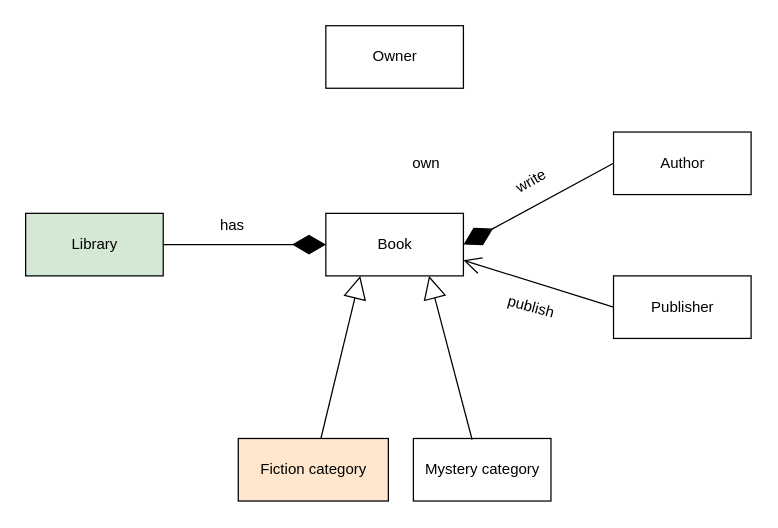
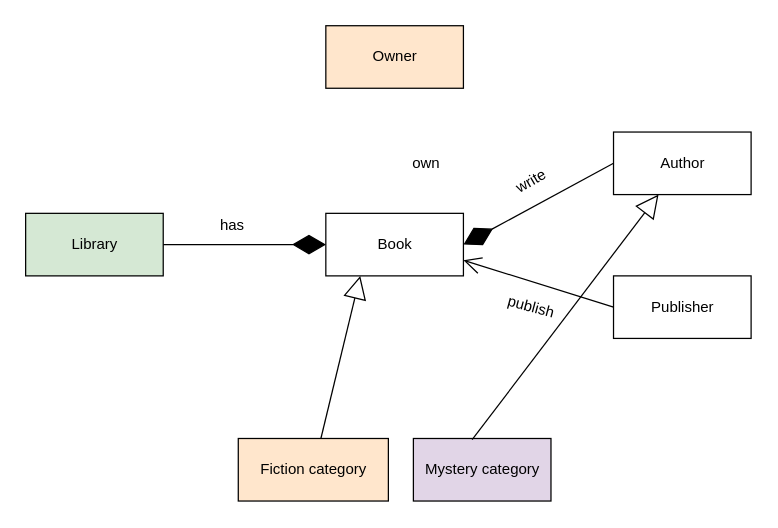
  <mxCell id="0" />
  <mxCell id="1" parent="0" />
  <mxCell id="2" value="Book" style="html=1;" vertex="1" parent="1"><mxGeometry x="260" y="170" width="110" height="50" as="geometry" /></mxCell>
  <mxCell id="3" value="Author" style="html=1;" vertex="1" parent="1"><mxGeometry x="490" y="105" width="110" height="50" as="geometry" /></mxCell>
- <mxCell id="4" value="Owner" style="html=1;" vertex="1" parent="1"><mxGeometry x="260" y="20" width="110" height="50" as="geometry" /></mxCell>
+ <mxCell id="4" value="Owner" style="html=1;fillColor=#ffe6cc;" vertex="1" parent="1"><mxGeometry x="260" y="20" width="110" height="50" as="geometry" /></mxCell>
  <mxCell id="5" value="Publisher" style="html=1;" vertex="1" parent="1"><mxGeometry x="490" y="220" width="110" height="50" as="geometry" /></mxCell>
  <mxCell id="6" value="Library" style="html=1;fillColor=#d5e8d4;" vertex="1" parent="1"><mxGeometry x="20" y="170" width="110" height="50" as="geometry" /></mxCell>
  <mxCell id="7" value="Fiction category" style="html=1;fillColor=#ffe6cc;" vertex="1" parent="1"><mxGeometry x="190" y="350" width="120" height="50" as="geometry" /></mxCell>
- <mxCell id="8" value="Mystery category" style="html=1;" vertex="1" parent="1"><mxGeometry x="330" y="350" width="110" height="50" as="geometry" /></mxCell>
+ <mxCell id="8" value="Mystery category" style="html=1;fillColor=#e1d5e7;" vertex="1" parent="1"><mxGeometry x="330" y="350" width="110" height="50" as="geometry" /></mxCell>
  <mxCell id="9" value="" style="endArrow=block;endSize=16;endFill=0;html=1;entryX=0.25;entryY=1;entryDx=0;entryDy=0;" edge="1" parent="1" source="7" target="2"><mxGeometry width="160" relative="1" as="geometry"><mxPoint x="340" y="260" as="sourcePoint" /><mxPoint x="500" y="260" as="targetPoint" /></mxGeometry></mxCell>
- <mxCell id="10" value="" style="endArrow=block;endSize=16;endFill=0;html=1;entryX=0.75;entryY=1;entryDx=0;entryDy=0;exitX=0.427;exitY=0.02;exitDx=0;exitDy=0;exitPerimeter=0;" edge="1" parent="1" source="8" target="2"><mxGeometry width="160" relative="1" as="geometry"><mxPoint x="300" y="330" as="sourcePoint" /><mxPoint x="460" y="330" as="targetPoint" /></mxGeometry></mxCell>
+ <mxCell id="10" value="" style="endArrow=block;endSize=16;endFill=0;html=1;exitX=0.427;exitY=0.02;exitDx=0;exitDy=0;exitPerimeter=0;" edge="1" parent="1" source="8" target="3"><mxGeometry width="160" relative="1" as="geometry"><mxPoint x="300" y="330" as="sourcePoint" /><mxPoint x="460" y="330" as="targetPoint" /></mxGeometry></mxCell>
  <mxCell id="11" value="" style="endArrow=diamondThin;endFill=1;endSize=24;html=1;entryX=1;entryY=0.5;entryDx=0;entryDy=0;exitX=0;exitY=0.5;exitDx=0;exitDy=0;" edge="1" parent="1" source="3" target="2"><mxGeometry width="160" relative="1" as="geometry"><mxPoint x="490" y="290" as="sourcePoint" /><mxPoint x="650" y="290" as="targetPoint" /></mxGeometry></mxCell>
  <mxCell id="12" value="" style="endArrow=open;endFill=0;endSize=12;html=1;entryX=1;entryY=0.75;entryDx=0;entryDy=0;startArrow=none;startFill=0;exitX=0;exitY=0.5;exitDx=0;exitDy=0;" edge="1" parent="1" source="5" target="2"><mxGeometry width="160" relative="1" as="geometry"><mxPoint x="690" y="200" as="sourcePoint" /><mxPoint x="600" y="290" as="targetPoint" /><Array as="points" /></mxGeometry></mxCell>
  <mxCell id="13" value="" style="endArrow=diamondThin;endFill=1;endSize=24;html=1;exitX=1;exitY=0.5;exitDx=0;exitDy=0;entryX=0;entryY=0.5;entryDx=0;entryDy=0;" edge="1" parent="1" source="6" target="2"><mxGeometry width="160" relative="1" as="geometry"><mxPoint x="100" y="100" as="sourcePoint" /><mxPoint x="260" y="100" as="targetPoint" /></mxGeometry></mxCell>
  <mxCell id="14" value="own" style="text;html=1;align=center;verticalAlign=middle;resizable=0;points=[];autosize=1;" vertex="1" parent="1"><mxGeometry x="320" y="120" width="40" height="20" as="geometry" /></mxCell>
  <mxCell id="15" value="has" style="text;html=1;align=center;verticalAlign=middle;resizable=0;points=[];autosize=1;" vertex="1" parent="1"><mxGeometry x="170" y="170" width="30" height="20" as="geometry" /></mxCell>
  <mxCell id="16" value="write" style="text;html=1;align=center;verticalAlign=middle;resizable=0;points=[];autosize=1;rotation=-30;" vertex="1" parent="1"><mxGeometry x="403.5" y="135" width="40" height="20" as="geometry" /></mxCell>
  <mxCell id="17" value="publish" style="text;html=1;align=center;verticalAlign=middle;resizable=0;points=[];autosize=1;rotation=15;" vertex="1" parent="1"><mxGeometry x="399" y="235" width="50" height="20" as="geometry" /></mxCell>
